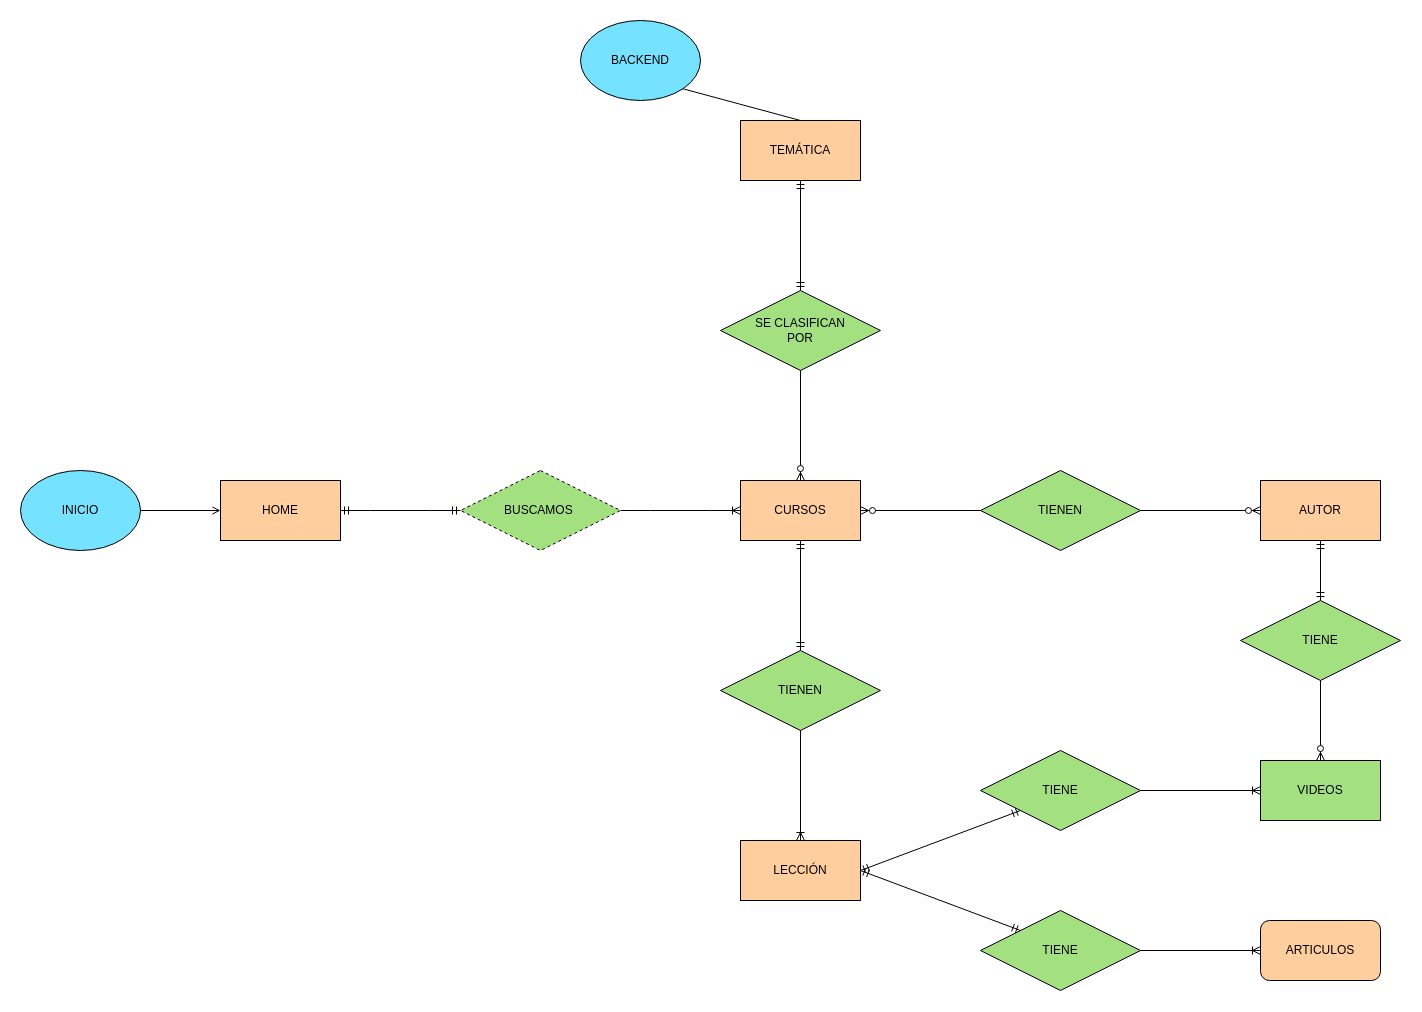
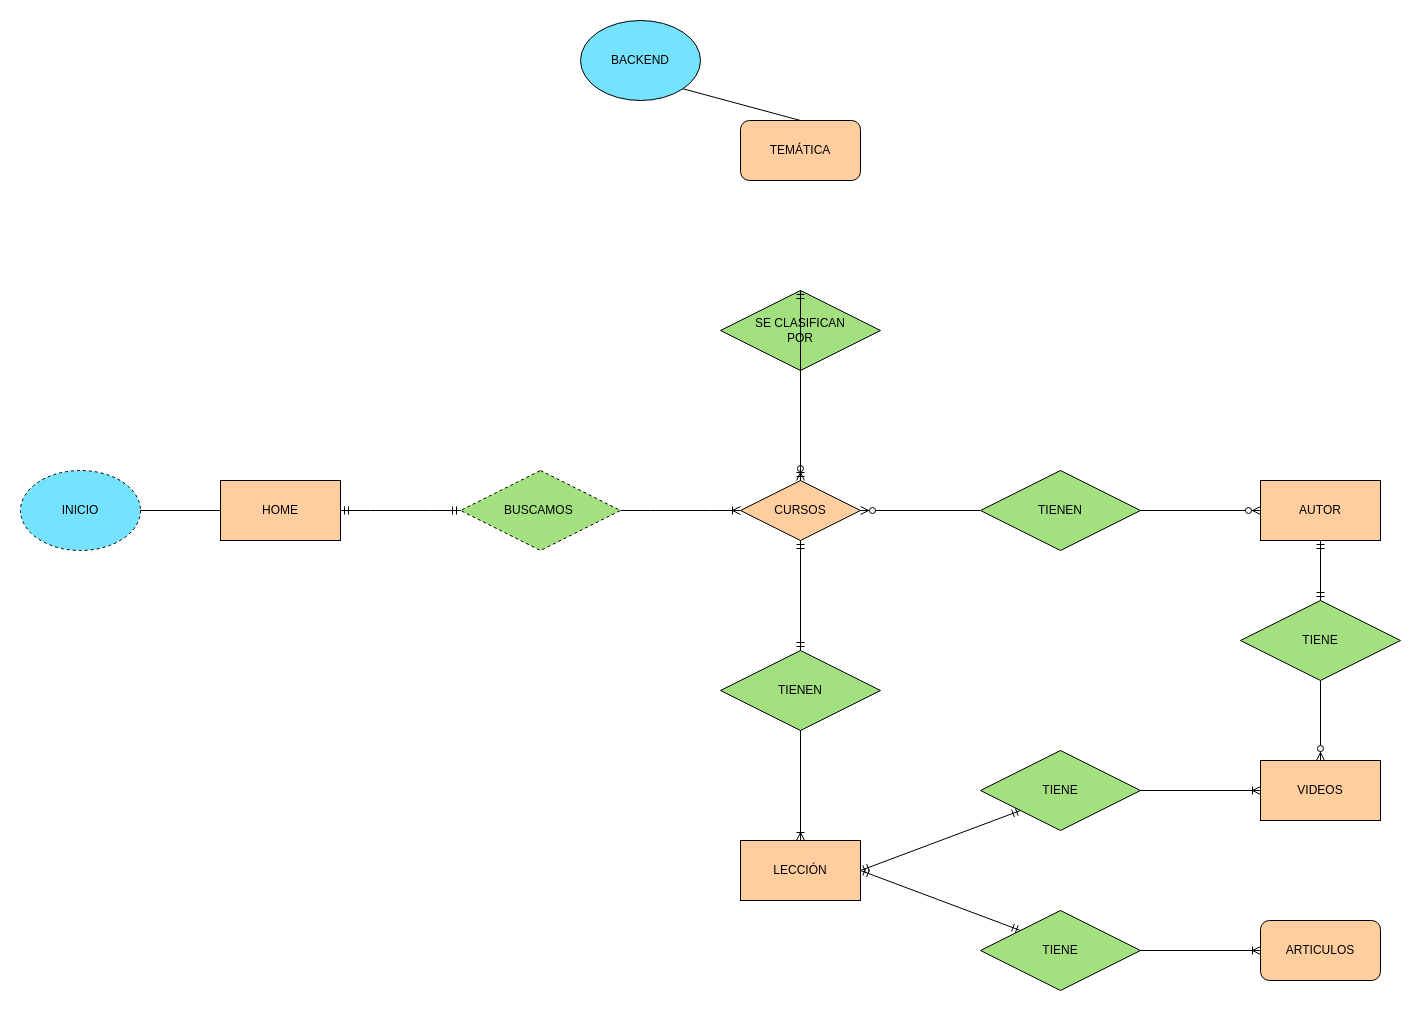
  <mxCell id="0" />
  <mxCell id="1" parent="0" />
- <mxCell id="2" value="INICIO" style="ellipse;whiteSpace=wrap;html=1;fillColor=#75E3FF;" vertex="1" parent="1"><mxGeometry x="20" y="470" width="120" height="80" as="geometry" /></mxCell>
+ <mxCell id="2" value="INICIO" style="ellipse;whiteSpace=wrap;html=1;fillColor=#75E3FF;dashed=1;" vertex="1" parent="1"><mxGeometry x="20" y="470" width="120" height="80" as="geometry" /></mxCell>
  <mxCell id="3" value="BUSCAMOS&amp;nbsp;" style="rhombus;whiteSpace=wrap;html=1;fillColor=#A3E080;dashed=1;" vertex="1" parent="1"><mxGeometry x="460" y="470" width="160" height="80" as="geometry" /></mxCell>
  <mxCell id="4" value="" style="edgeStyle=entityRelationEdgeStyle;fontSize=12;html=1;endArrow=ERoneToMany;rounded=0;exitX=1;exitY=0.5;exitDx=0;exitDy=0;entryX=0;entryY=0.5;entryDx=0;entryDy=0;" edge="1" parent="1" source="3" target="5"><mxGeometry width="100" height="100" relative="1" as="geometry"><mxPoint x="750" y="590" as="sourcePoint" /><mxPoint x="500" y="510" as="targetPoint" /></mxGeometry></mxCell>
- <mxCell id="5" value="CURSOS" style="rounded=0;whiteSpace=wrap;html=1;fillColor=#FFCE9F;" vertex="1" parent="1"><mxGeometry x="740" y="480" width="120" height="60" as="geometry" /></mxCell>
+ <mxCell id="5" value="CURSOS" style="rhombus;whiteSpace=wrap;html=1;fillColor=#FFCE9F;" vertex="1" parent="1"><mxGeometry x="740" y="480" width="120" height="60" as="geometry" /></mxCell>
  <mxCell id="6" value="TIENE" style="rhombus;whiteSpace=wrap;html=1;fillColor=#A3E080;" vertex="1" parent="1"><mxGeometry x="1240" y="600" width="160" height="80" as="geometry" /></mxCell>
  <mxCell id="7" value="TIENE" style="rhombus;whiteSpace=wrap;html=1;fillColor=#A3E080;" vertex="1" parent="1"><mxGeometry x="980" y="910" width="160" height="80" as="geometry" /></mxCell>
- <mxCell id="8" value="" style="endArrow=open;html=1;rounded=0;exitX=1;exitY=0.5;exitDx=0;exitDy=0;entryX=0;entryY=0.5;entryDx=0;entryDy=0;" edge="1" parent="1" source="2" target="14"><mxGeometry relative="1" as="geometry"><mxPoint x="860" y="540" as="sourcePoint" /><mxPoint x="180" y="510" as="targetPoint" /></mxGeometry></mxCell>
- <mxCell id="9" value="VIDEOS" style="rounded=0;whiteSpace=wrap;html=1;fillColor=#a3e080;" vertex="1" parent="1"><mxGeometry x="1260" y="760" width="120" height="60" as="geometry" /></mxCell>
+ <mxCell id="8" value="" style="endArrow=none;html=1;rounded=0;exitX=1;exitY=0.5;exitDx=0;exitDy=0;entryX=0;entryY=0.5;entryDx=0;entryDy=0;" edge="1" parent="1" source="2" target="14"><mxGeometry relative="1" as="geometry"><mxPoint x="860" y="540" as="sourcePoint" /><mxPoint x="180" y="510" as="targetPoint" /></mxGeometry></mxCell>
+ <mxCell id="9" value="VIDEOS" style="rounded=0;whiteSpace=wrap;html=1;fillColor=#FFCE9F;" vertex="1" parent="1"><mxGeometry x="1260" y="760" width="120" height="60" as="geometry" /></mxCell>
  <mxCell id="10" value="ARTICULOS" style="whiteSpace=wrap;html=1;fillColor=#FFCE9F;rounded=1;" vertex="1" parent="1"><mxGeometry x="1260" y="920" width="120" height="60" as="geometry" /></mxCell>
  <mxCell id="11" value="" style="fontSize=12;html=1;endArrow=ERoneToMany;rounded=0;exitX=1;exitY=0.5;exitDx=0;exitDy=0;entryX=0;entryY=0.5;entryDx=0;entryDy=0;" edge="1" parent="1" source="7" target="10"><mxGeometry width="100" height="100" relative="1" as="geometry"><mxPoint x="1270" y="620" as="sourcePoint" /><mxPoint x="1340" y="620" as="targetPoint" /></mxGeometry></mxCell>
  <mxCell id="12" value="AUTOR" style="rounded=0;whiteSpace=wrap;html=1;fillColor=#FFCE9F;" vertex="1" parent="1"><mxGeometry x="1260" y="480" width="120" height="60" as="geometry" /></mxCell>
  <mxCell id="13" value="TIENEN" style="rhombus;whiteSpace=wrap;html=1;fillColor=#A3E080;" vertex="1" parent="1"><mxGeometry x="980" y="470" width="160" height="80" as="geometry" /></mxCell>
  <mxCell id="14" value="HOME" style="rounded=0;whiteSpace=wrap;html=1;fillColor=#FFCE9F;" vertex="1" parent="1"><mxGeometry x="220" y="480" width="120" height="60" as="geometry" /></mxCell>
  <mxCell id="15" value="TIENEN" style="rhombus;whiteSpace=wrap;html=1;fillColor=#A3E080;" vertex="1" parent="1"><mxGeometry x="720" y="650" width="160" height="80" as="geometry" /></mxCell>
  <mxCell id="16" value="LECCIÓN" style="rounded=0;whiteSpace=wrap;html=1;fillColor=#FFCE9F;" vertex="1" parent="1"><mxGeometry x="740" y="840" width="120" height="60" as="geometry" /></mxCell>
  <mxCell id="17" value="" style="edgeStyle=entityRelationEdgeStyle;fontSize=12;html=1;endArrow=ERmandOne;startArrow=ERmandOne;rounded=0;exitX=1;exitY=0.5;exitDx=0;exitDy=0;entryX=0;entryY=0.5;entryDx=0;entryDy=0;" edge="1" parent="1" source="14" target="3"><mxGeometry width="100" height="100" relative="1" as="geometry"><mxPoint x="390" y="460" as="sourcePoint" /><mxPoint x="490" y="360" as="targetPoint" /></mxGeometry></mxCell>
  <mxCell id="18" value="" style="fontSize=12;html=1;endArrow=ERmandOne;startArrow=ERmandOne;rounded=0;entryX=0.5;entryY=1;entryDx=0;entryDy=0;exitX=0.5;exitY=0;exitDx=0;exitDy=0;" edge="1" parent="1" source="15" target="5"><mxGeometry width="100" height="100" relative="1" as="geometry"><mxPoint x="950" y="610" as="sourcePoint" /><mxPoint x="1050" y="510" as="targetPoint" /></mxGeometry></mxCell>
  <mxCell id="19" value="" style="fontSize=12;html=1;endArrow=ERoneToMany;rounded=0;exitX=0.5;exitY=1;exitDx=0;exitDy=0;entryX=0.5;entryY=0;entryDx=0;entryDy=0;" edge="1" parent="1" source="15" target="16"><mxGeometry width="100" height="100" relative="1" as="geometry"><mxPoint x="1220" y="590" as="sourcePoint" /><mxPoint x="1200" y="780" as="targetPoint" /></mxGeometry></mxCell>
  <mxCell id="20" value="" style="fontSize=12;html=1;endArrow=ERmandOne;startArrow=ERmandOne;rounded=0;exitX=1;exitY=0.5;exitDx=0;exitDy=0;entryX=0;entryY=0;entryDx=0;entryDy=0;" edge="1" parent="1" source="16" target="7"><mxGeometry width="100" height="100" relative="1" as="geometry"><mxPoint x="820" y="600" as="sourcePoint" /><mxPoint x="920" y="500" as="targetPoint" /></mxGeometry></mxCell>
  <mxCell id="21" value="" style="fontSize=12;html=1;endArrow=ERzeroToMany;endFill=1;rounded=0;entryX=0.5;entryY=0;entryDx=0;entryDy=0;" edge="1" parent="1" target="5"><mxGeometry width="100" height="100" relative="1" as="geometry"><mxPoint x="800" y="350" as="sourcePoint" /><mxPoint x="650" y="190" as="targetPoint" /></mxGeometry></mxCell>
  <mxCell id="22" value="" style="fontSize=12;html=1;endArrow=ERzeroToMany;endFill=1;rounded=0;exitX=1;exitY=0.5;exitDx=0;exitDy=0;" edge="1" parent="1" source="13" target="12"><mxGeometry width="100" height="100" relative="1" as="geometry"><mxPoint x="1510" y="610" as="sourcePoint" /><mxPoint x="1610" y="510" as="targetPoint" /></mxGeometry></mxCell>
  <mxCell id="23" value="" style="fontSize=12;html=1;endArrow=ERzeroToMany;endFill=1;rounded=0;entryX=1;entryY=0.5;entryDx=0;entryDy=0;exitX=0;exitY=0.5;exitDx=0;exitDy=0;" edge="1" parent="1" source="13" target="5"><mxGeometry width="100" height="100" relative="1" as="geometry"><mxPoint x="870" y="410" as="sourcePoint" /><mxPoint x="920" y="380" as="targetPoint" /></mxGeometry></mxCell>
  <mxCell id="24" value="TIENE" style="rhombus;whiteSpace=wrap;html=1;fillColor=#A3E080;" vertex="1" parent="1"><mxGeometry x="980" y="750" width="160" height="80" as="geometry" /></mxCell>
  <mxCell id="25" value="" style="fontSize=12;html=1;endArrow=ERmandOne;startArrow=ERmandOne;rounded=0;entryX=0;entryY=1;entryDx=0;entryDy=0;" edge="1" parent="1" target="24"><mxGeometry width="100" height="100" relative="1" as="geometry"><mxPoint x="860" y="870" as="sourcePoint" /><mxPoint x="1040" y="930" as="targetPoint" /></mxGeometry></mxCell>
  <mxCell id="26" value="" style="fontSize=12;html=1;endArrow=ERoneToMany;rounded=0;exitX=1;exitY=0.5;exitDx=0;exitDy=0;entryX=0;entryY=0.5;entryDx=0;entryDy=0;" edge="1" parent="1" source="24" target="9"><mxGeometry width="100" height="100" relative="1" as="geometry"><mxPoint x="1140" y="750" as="sourcePoint" /><mxPoint x="1250" y="750" as="targetPoint" /></mxGeometry></mxCell>
  <mxCell id="27" value="SE CLASIFICAN&lt;br&gt;&lt;div&gt;&lt;span&gt;POR&lt;/span&gt;&lt;/div&gt;" style="rhombus;whiteSpace=wrap;html=1;fillColor=#A3E080;" vertex="1" parent="1"><mxGeometry x="720" y="290" width="160" height="80" as="geometry" /></mxCell>
- <mxCell id="28" value="TEMÁTICA" style="rounded=0;whiteSpace=wrap;html=1;fillColor=#FFCE9F;" vertex="1" parent="1"><mxGeometry x="740" y="120" width="120" height="60" as="geometry" /></mxCell>
+ <mxCell id="28" value="TEMÁTICA" style="whiteSpace=wrap;html=1;fillColor=#FFCE9F;rounded=1;" vertex="1" parent="1"><mxGeometry x="740" y="120" width="120" height="60" as="geometry" /></mxCell>
  <mxCell id="29" value="BACKEND" style="ellipse;whiteSpace=wrap;html=1;fillColor=#75E3FF;" vertex="1" parent="1"><mxGeometry x="580" y="20" width="120" height="80" as="geometry" /></mxCell>
  <mxCell id="30" value="" style="endArrow=none;html=1;rounded=0;exitX=0.5;exitY=0;exitDx=0;exitDy=0;startArrow=none;entryX=1;entryY=1;entryDx=0;entryDy=0;" edge="1" parent="1" source="28" target="29"><mxGeometry relative="1" as="geometry"><mxPoint x="740" y="-290" as="sourcePoint" /><mxPoint x="700" y="100" as="targetPoint" /></mxGeometry></mxCell>
- <mxCell id="31" value="" style="fontSize=12;html=1;endArrow=ERmandOne;startArrow=ERmandOne;rounded=0;exitX=0.5;exitY=0;exitDx=0;exitDy=0;entryX=0.5;entryY=1;entryDx=0;entryDy=0;" edge="1" parent="1" source="27" target="28"><mxGeometry width="100" height="100" relative="1" as="geometry"><mxPoint x="40" y="-190" as="sourcePoint" /><mxPoint x="100" y="-190" as="targetPoint" /></mxGeometry></mxCell>
+ <mxCell id="31" value="" style="fontSize=12;html=1;endArrow=ERmandOne;startArrow=ERmandOne;rounded=0;exitX=0.5;exitY=0;exitDx=0;exitDy=0;" edge="1" parent="1" source="27" target="5"><mxGeometry width="100" height="100" relative="1" as="geometry"><mxPoint x="40" y="-190" as="sourcePoint" /><mxPoint x="100" y="-190" as="targetPoint" /></mxGeometry></mxCell>
  <mxCell id="32" value="" style="fontSize=12;html=1;endArrow=ERmandOne;startArrow=ERmandOne;rounded=0;entryX=0.5;entryY=1;entryDx=0;entryDy=0;exitX=0.5;exitY=0;exitDx=0;exitDy=0;" edge="1" parent="1" source="6" target="12"><mxGeometry width="100" height="100" relative="1" as="geometry"><mxPoint x="1030" y="670" as="sourcePoint" /><mxPoint x="1130" y="570" as="targetPoint" /></mxGeometry></mxCell>
  <mxCell id="33" value="" style="fontSize=12;html=1;endArrow=ERzeroToMany;endFill=1;rounded=0;exitX=0.5;exitY=1;exitDx=0;exitDy=0;entryX=0.5;entryY=0;entryDx=0;entryDy=0;" edge="1" parent="1" source="6" target="9"><mxGeometry width="100" height="100" relative="1" as="geometry"><mxPoint x="800" y="600" as="sourcePoint" /><mxPoint x="900" y="500" as="targetPoint" /></mxGeometry></mxCell>
